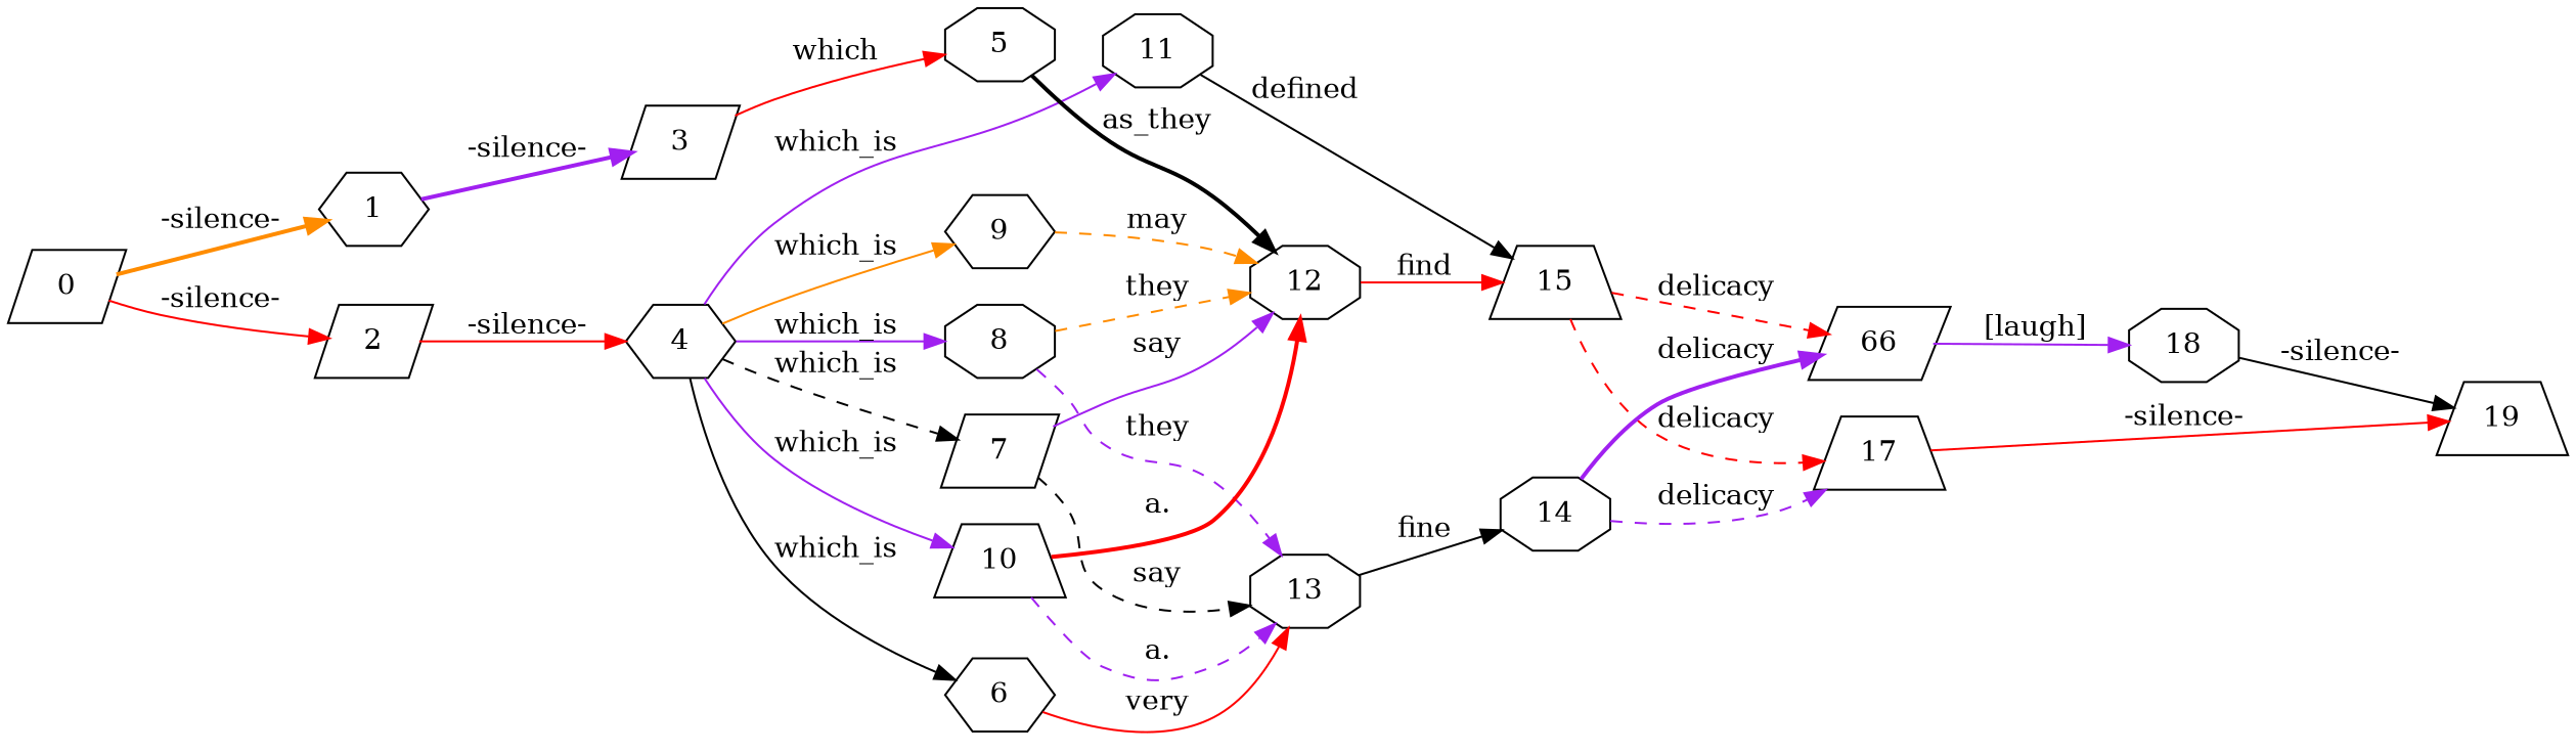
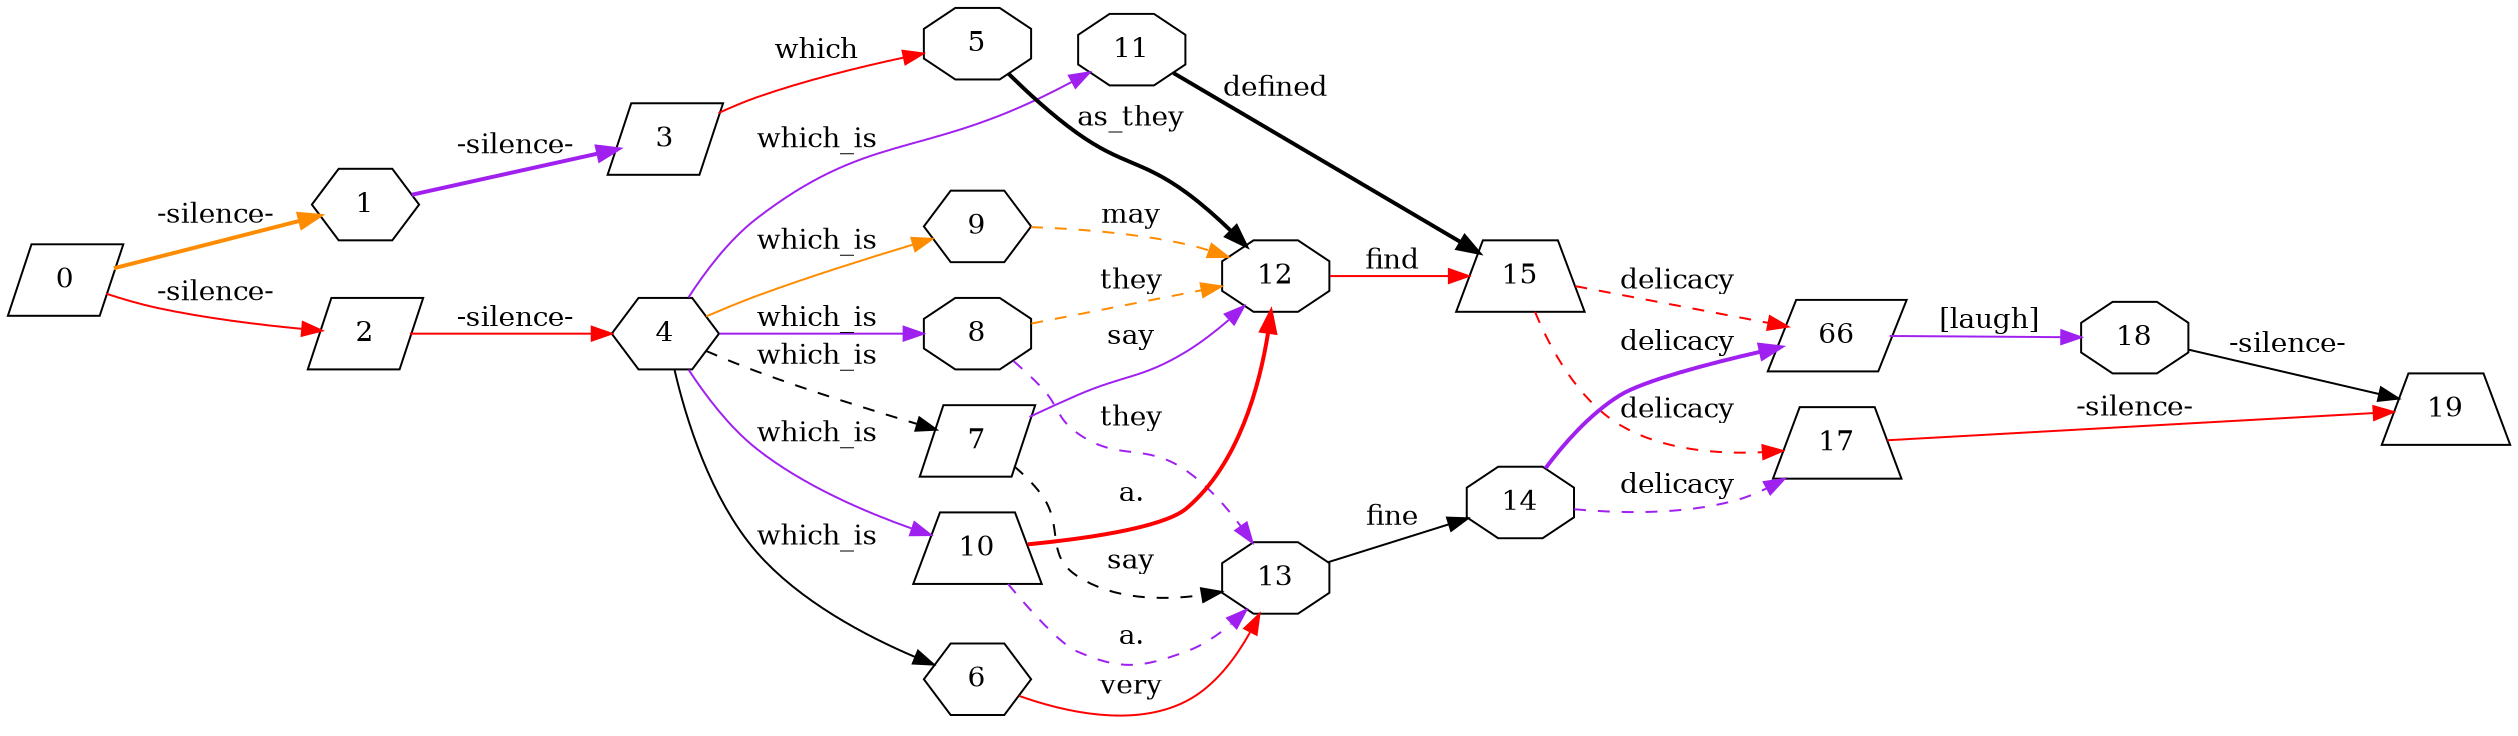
  digraph {
    rankdir=LR
    node [shape=octagon]
    edge [color=purple style=solid]
    0 [shape=parallelogram]
    1 [shape=hexagon]
    2 [shape=parallelogram]
    3 [shape=parallelogram]
    4 [shape=hexagon]
    5
    6 [shape=hexagon]
    7 [shape=parallelogram]
    8
    9 [shape=hexagon]
    10 [shape=trapezium]
    11
    12
    13
    15 [shape=trapezium]
    14
    n17 [label=66 shape=parallelogram]
    17 [shape=trapezium]
    18
    19 [shape=trapezium]
    0 -> 1 [color=darkorange label="-silence-" style=bold]
    0 -> 2 [color=red label="-silence-"]
    1 -> 3 [label="-silence-" style=bold]
    2 -> 4 [color=red label="-silence-"]
    3 -> 5 [color=red label=which]
    4 -> 6 [color=black label=which_is]
    4 -> 7 [color=black label=which_is style=dashed]
    4 -> 8 [label=which_is]
    4 -> 9 [color=darkorange label=which_is]
    4 -> 10 [label=which_is]
    4 -> 11 [label=which_is]
    5 -> 12 [color=black label=as_they style=bold]
    6 -> 13 [color=red label=very]
    7 -> 12 [label=say]
    7 -> 13 [color=black label=say style=dashed]
    8 -> 12 [color=darkorange label=they style=dashed]
    8 -> 13 [label=they style=dashed]
    9 -> 12 [color=darkorange label=may style=dashed]
    10 -> 12 [color=red label="a." style=bold]
    10 -> 13 [label="a." style=dashed]
-   11 -> 15 [color=black label=defined]
+   11 -> 15 [color=black label=defined style=bold]
    12 -> 15 [color=red label=find]
    13 -> 14 [color=black label=fine]
    15 -> n17 [color=red label=delicacy style=dashed]
    15 -> 17 [color=red label=delicacy style=dashed]
    14 -> n17 [label=delicacy style=bold]
    14 -> 17 [label=delicacy style=dashed]
    n17 -> 18 [label="[laugh]"]
    17 -> 19 [color=red label="-silence-"]
    18 -> 19 [color=black label="-silence-"]
  }
